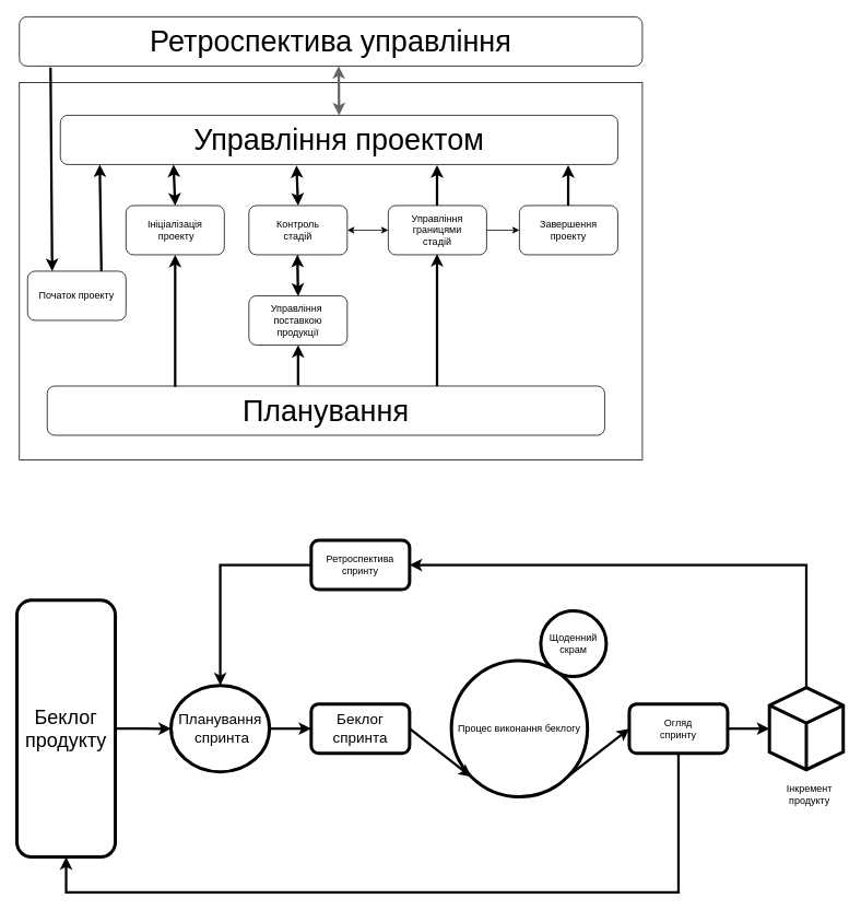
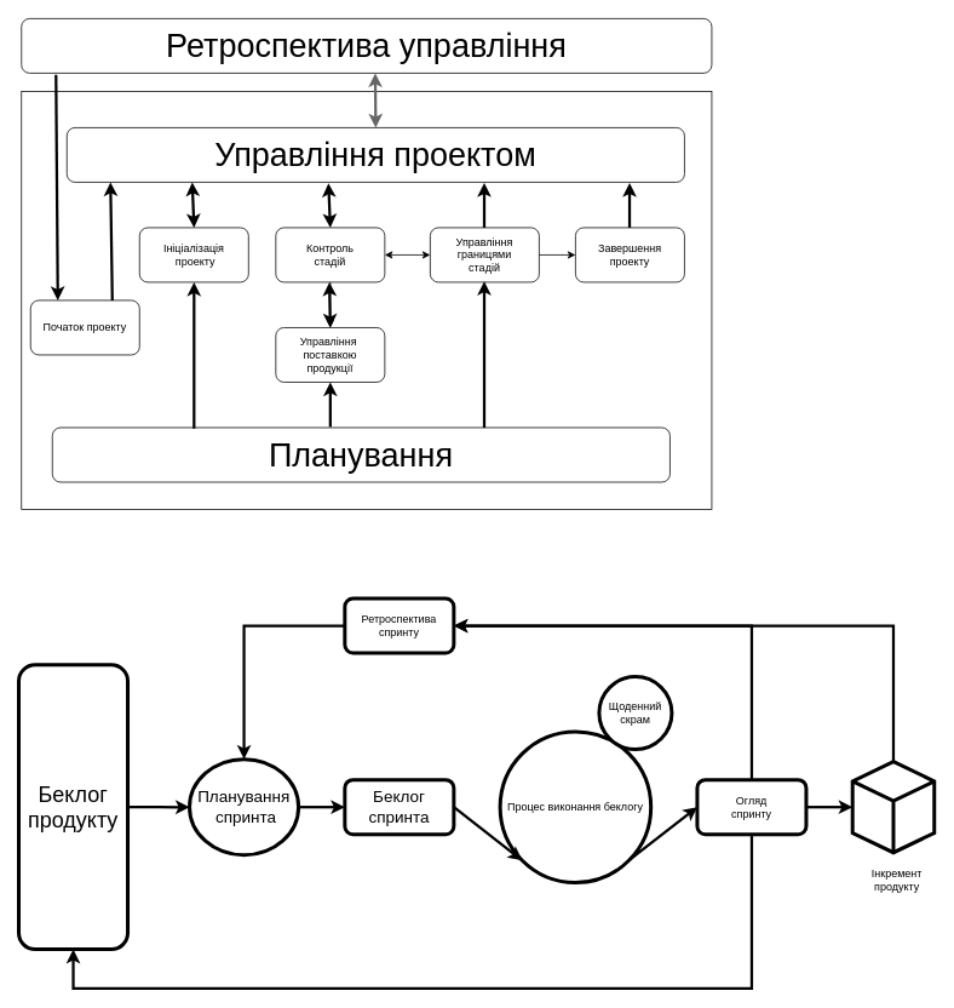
  <mxCell id="0" />
  <mxCell id="1" parent="0" />
  <mxCell id="2" value="&lt;font style=&quot;font-size: 36px&quot;&gt;Ретроспектива управління&lt;/font&gt;" style="rounded=1;whiteSpace=wrap;html=1;" parent="1" vertex="1"><mxGeometry x="23" y="20" width="760" height="60" as="geometry" /></mxCell>
  <mxCell id="3" value="" style="rounded=0;whiteSpace=wrap;html=1;" parent="1" vertex="1"><mxGeometry x="23" y="100" width="760" height="460" as="geometry" /></mxCell>
  <mxCell id="4" value="&lt;font style=&quot;font-size: 36px&quot;&gt;Управління проектом&lt;/font&gt;" style="rounded=1;whiteSpace=wrap;html=1;" parent="1" vertex="1"><mxGeometry x="73" y="140" width="680" height="60" as="geometry" /></mxCell>
  <mxCell id="5" value="Початок проекту" style="rounded=1;whiteSpace=wrap;html=1;" parent="1" vertex="1"><mxGeometry x="33" y="330" width="120" height="60" as="geometry" /></mxCell>
  <mxCell id="6" value="Ініціалізація&lt;br&gt;&amp;nbsp;проекту" style="rounded=1;whiteSpace=wrap;html=1;" parent="1" vertex="1"><mxGeometry x="153" y="250" width="120" height="60" as="geometry" /></mxCell>
  <mxCell id="7" value="" style="edgeStyle=orthogonalEdgeStyle;rounded=0;orthogonalLoop=1;jettySize=auto;html=1;startArrow=none;startFill=0;" parent="1" source="8" target="9" edge="1"><mxGeometry relative="1" as="geometry" /></mxCell>
  <mxCell id="8" value="Контроль&lt;br&gt;стадій" style="rounded=1;whiteSpace=wrap;html=1;" parent="1" vertex="1"><mxGeometry x="303" y="250" width="120" height="60" as="geometry" /></mxCell>
  <mxCell id="9" value="Управління&amp;nbsp;&lt;br&gt;поставкою&lt;br&gt;продукції" style="rounded=1;whiteSpace=wrap;html=1;" parent="1" vertex="1"><mxGeometry x="303" y="360" width="120" height="60" as="geometry" /></mxCell>
  <mxCell id="10" value="Управління границями &lt;br&gt;стадій" style="rounded=1;whiteSpace=wrap;html=1;" parent="1" vertex="1"><mxGeometry x="473" y="250" width="120" height="60" as="geometry" /></mxCell>
  <mxCell id="11" value="Завершення &lt;br&gt;проекту" style="rounded=1;whiteSpace=wrap;html=1;" parent="1" vertex="1"><mxGeometry x="633" y="250" width="120" height="60" as="geometry" /></mxCell>
  <mxCell id="12" value="" style="endArrow=classic;html=1;exitX=0.05;exitY=1.032;exitDx=0;exitDy=0;exitPerimeter=0;entryX=0.25;entryY=0;entryDx=0;entryDy=0;strokeWidth=3;" parent="1" source="2" target="5" edge="1"><mxGeometry width="50" height="50" relative="1" as="geometry"><mxPoint x="373" y="310" as="sourcePoint" /><mxPoint x="423" y="260" as="targetPoint" /></mxGeometry></mxCell>
  <mxCell id="13" value="" style="endArrow=classic;html=1;exitX=0.75;exitY=0;exitDx=0;exitDy=0;strokeWidth=3;" parent="1" source="5" edge="1"><mxGeometry width="50" height="50" relative="1" as="geometry"><mxPoint x="373" y="310" as="sourcePoint" /><mxPoint x="121" y="200" as="targetPoint" /></mxGeometry></mxCell>
  <mxCell id="14" value="" style="endArrow=classic;startArrow=classic;html=1;exitX=0.5;exitY=0;exitDx=0;exitDy=0;strokeWidth=3;" parent="1" source="6" edge="1"><mxGeometry width="50" height="50" relative="1" as="geometry"><mxPoint x="193" y="240" as="sourcePoint" /><mxPoint x="211" y="200" as="targetPoint" /></mxGeometry></mxCell>
  <mxCell id="15" value="&lt;font style=&quot;font-size: 36px&quot;&gt;Планування&lt;/font&gt;" style="rounded=1;whiteSpace=wrap;html=1;" parent="1" vertex="1"><mxGeometry x="57" y="470" width="680" height="60" as="geometry" /></mxCell>
  <mxCell id="16" value="" style="endArrow=classic;html=1;entryX=0.5;entryY=1;entryDx=0;entryDy=0;strokeWidth=3;" parent="1" target="6" edge="1"><mxGeometry width="50" height="50" relative="1" as="geometry"><mxPoint x="213" y="471" as="sourcePoint" /><mxPoint x="423" y="260" as="targetPoint" /></mxGeometry></mxCell>
  <mxCell id="17" value="" style="endArrow=classic;startArrow=classic;html=1;exitX=0.5;exitY=0;exitDx=0;exitDy=0;strokeWidth=3;" parent="1" source="8" edge="1"><mxGeometry width="50" height="50" relative="1" as="geometry"><mxPoint x="343" y="250" as="sourcePoint" /><mxPoint x="361" y="201" as="targetPoint" /></mxGeometry></mxCell>
  <mxCell id="18" value="" style="endArrow=classic;startArrow=classic;html=1;exitX=0.5;exitY=0;exitDx=0;exitDy=0;strokeWidth=3;" parent="1" source="9" edge="1"><mxGeometry width="50" height="50" relative="1" as="geometry"><mxPoint x="364" y="359" as="sourcePoint" /><mxPoint x="362" y="310" as="targetPoint" /></mxGeometry></mxCell>
  <mxCell id="19" value="" style="endArrow=classic;html=1;entryX=0.5;entryY=1;entryDx=0;entryDy=0;exitX=0.45;exitY=-0.014;exitDx=0;exitDy=0;exitPerimeter=0;strokeWidth=3;" parent="1" source="15" target="9" edge="1"><mxGeometry width="50" height="50" relative="1" as="geometry"><mxPoint x="343" y="470" as="sourcePoint" /><mxPoint x="393" y="420" as="targetPoint" /></mxGeometry></mxCell>
  <mxCell id="20" value="" style="endArrow=classic;startArrow=classic;html=1;exitX=0;exitY=0.5;exitDx=0;exitDy=0;entryX=1;entryY=0.5;entryDx=0;entryDy=0;" parent="1" source="10" target="8" edge="1"><mxGeometry width="50" height="50" relative="1" as="geometry"><mxPoint x="373" y="370" as="sourcePoint" /><mxPoint x="372" y="320" as="targetPoint" /></mxGeometry></mxCell>
  <mxCell id="21" value="" style="endArrow=classic;startArrow=none;html=1;exitX=1;exitY=0.5;exitDx=0;exitDy=0;entryX=0;entryY=0.5;entryDx=0;entryDy=0;startFill=0;" parent="1" source="10" target="11" edge="1"><mxGeometry width="50" height="50" relative="1" as="geometry"><mxPoint x="383" y="380" as="sourcePoint" /><mxPoint x="382" y="330" as="targetPoint" /></mxGeometry></mxCell>
  <mxCell id="22" value="" style="endArrow=classic;html=1;entryX=0.5;entryY=1;entryDx=0;entryDy=0;strokeWidth=3;" parent="1" edge="1"><mxGeometry width="50" height="50" relative="1" as="geometry"><mxPoint x="532.5" y="470" as="sourcePoint" /><mxPoint x="532.5" y="309" as="targetPoint" /></mxGeometry></mxCell>
  <mxCell id="23" value="" style="endArrow=classic;html=1;entryX=0.5;entryY=1;entryDx=0;entryDy=0;exitX=0.45;exitY=-0.014;exitDx=0;exitDy=0;exitPerimeter=0;strokeWidth=3;" parent="1" edge="1"><mxGeometry width="50" height="50" relative="1" as="geometry"><mxPoint x="532.5" y="250" as="sourcePoint" /><mxPoint x="532.5" y="200.84" as="targetPoint" /></mxGeometry></mxCell>
  <mxCell id="24" value="" style="endArrow=classic;html=1;entryX=0.5;entryY=1;entryDx=0;entryDy=0;exitX=0.45;exitY=-0.014;exitDx=0;exitDy=0;exitPerimeter=0;strokeWidth=3;" parent="1" edge="1"><mxGeometry width="50" height="50" relative="1" as="geometry"><mxPoint x="692.5" y="250" as="sourcePoint" /><mxPoint x="692.5" y="200.84" as="targetPoint" /></mxGeometry></mxCell>
  <mxCell id="25" value="" style="endArrow=classic;startArrow=classic;html=1;exitX=0.5;exitY=0;exitDx=0;exitDy=0;fillColor=#f5f5f5;strokeColor=#666666;strokeWidth=3;" parent="1" source="4" edge="1"><mxGeometry width="50" height="50" relative="1" as="geometry"><mxPoint x="413.5" y="130" as="sourcePoint" /><mxPoint x="412.5" y="80" as="targetPoint" /></mxGeometry></mxCell>
  <mxCell id="26" style="edgeStyle=orthogonalEdgeStyle;rounded=0;orthogonalLoop=1;jettySize=auto;html=1;exitX=1;exitY=0.5;exitDx=0;exitDy=0;startArrow=none;startFill=0;strokeWidth=3;" edge="1" parent="1" source="27" target="29"><mxGeometry relative="1" as="geometry" /></mxCell>
  <mxCell id="27" value="&lt;font style=&quot;font-size: 24px&quot;&gt;Беклог&lt;br&gt;продукту&lt;/font&gt;" style="rounded=1;whiteSpace=wrap;html=1;strokeWidth=4;" vertex="1" parent="1"><mxGeometry x="20" y="731" width="120" height="313" as="geometry" /></mxCell>
  <mxCell id="28" style="edgeStyle=orthogonalEdgeStyle;rounded=0;orthogonalLoop=1;jettySize=auto;html=1;exitX=1;exitY=0.5;exitDx=0;exitDy=0;entryX=0;entryY=0.5;entryDx=0;entryDy=0;startArrow=none;startFill=0;strokeWidth=3;" edge="1" parent="1" source="29" target="30"><mxGeometry relative="1" as="geometry" /></mxCell>
  <mxCell id="29" value="&lt;font style=&quot;font-size: 18px&quot;&gt;Планування&lt;br&gt;&amp;nbsp;спринта&lt;/font&gt;" style="ellipse;whiteSpace=wrap;html=1;strokeWidth=4;" vertex="1" parent="1"><mxGeometry x="208" y="834.75" width="120" height="105.5" as="geometry" /></mxCell>
  <mxCell id="30" value="&lt;font style=&quot;font-size: 18px&quot;&gt;Беклог&lt;br&gt;спринта&lt;/font&gt;" style="rounded=1;whiteSpace=wrap;html=1;strokeWidth=4;" vertex="1" parent="1"><mxGeometry x="379" y="857.5" width="120" height="60" as="geometry" /></mxCell>
  <mxCell id="31" value="Процес виконання беклогу" style="ellipse;whiteSpace=wrap;html=1;aspect=fixed;rounded=0;strokeWidth=4;" vertex="1" parent="1"><mxGeometry x="550" y="804.5" width="166" height="166" as="geometry" /></mxCell>
  <mxCell id="32" value="Щоденний&lt;br&gt;скрам" style="ellipse;whiteSpace=wrap;html=1;aspect=fixed;rounded=0;strokeWidth=4;" vertex="1" parent="1"><mxGeometry x="659" y="744" width="80" height="80" as="geometry" /></mxCell>
  <mxCell id="33" value="" style="endArrow=classic;html=1;strokeWidth=3;entryX=0;entryY=1;entryDx=0;entryDy=0;exitX=1;exitY=0.5;exitDx=0;exitDy=0;" edge="1" parent="1" source="30" target="31"><mxGeometry width="50" height="50" relative="1" as="geometry"><mxPoint x="445" y="821" as="sourcePoint" /><mxPoint x="495" y="771" as="targetPoint" /></mxGeometry></mxCell>
  <mxCell id="34" value="" style="edgeStyle=orthogonalEdgeStyle;rounded=0;orthogonalLoop=1;jettySize=auto;html=1;startArrow=none;startFill=0;strokeWidth=3;" edge="1" parent="1" source="37" target="40"><mxGeometry relative="1" as="geometry" /></mxCell>
  <mxCell id="35" style="edgeStyle=orthogonalEdgeStyle;rounded=0;orthogonalLoop=1;jettySize=auto;html=1;exitX=0.5;exitY=1;exitDx=0;exitDy=0;entryX=0.5;entryY=1;entryDx=0;entryDy=0;startArrow=none;startFill=0;strokeWidth=3;" edge="1" parent="1" source="37" target="27"><mxGeometry relative="1" as="geometry"><Array as="points"><mxPoint x="827" y="1087" /><mxPoint x="80" y="1087" /></Array></mxGeometry></mxCell>
+ <mxCell id="36" style="edgeStyle=orthogonalEdgeStyle;rounded=0;orthogonalLoop=1;jettySize=auto;html=1;exitX=0.5;exitY=0;exitDx=0;exitDy=0;entryX=1;entryY=0.5;entryDx=0;entryDy=0;startArrow=none;startFill=0;strokeWidth=3;" edge="1" parent="1" source="37" target="43"><mxGeometry relative="1" as="geometry" /></mxCell>
  <mxCell id="37" value="Огляд&lt;br&gt;спринту" style="rounded=1;whiteSpace=wrap;html=1;strokeWidth=4;" vertex="1" parent="1"><mxGeometry x="767" y="857.5" width="120" height="60" as="geometry" /></mxCell>
  <mxCell id="38" value="" style="endArrow=classic;html=1;strokeWidth=3;exitX=1;exitY=1;exitDx=0;exitDy=0;entryX=0;entryY=0.5;entryDx=0;entryDy=0;" edge="1" parent="1" source="31" target="37"><mxGeometry width="50" height="50" relative="1" as="geometry"><mxPoint x="698" y="1010" as="sourcePoint" /><mxPoint x="748" y="960" as="targetPoint" /></mxGeometry></mxCell>
  <mxCell id="39" style="edgeStyle=orthogonalEdgeStyle;rounded=0;orthogonalLoop=1;jettySize=auto;html=1;exitX=0.5;exitY=0;exitDx=0;exitDy=0;exitPerimeter=0;startArrow=none;startFill=0;strokeWidth=3;entryX=1;entryY=0.5;entryDx=0;entryDy=0;" edge="1" parent="1" source="40" target="43"><mxGeometry relative="1" as="geometry"><mxPoint x="969.554" y="628.276" as="targetPoint" /></mxGeometry></mxCell>
  <mxCell id="40" value="" style="html=1;whiteSpace=wrap;shape=isoCube2;backgroundOutline=1;isoAngle=15;rounded=0;strokeWidth=4;" vertex="1" parent="1"><mxGeometry x="938" y="837.5" width="90" height="100" as="geometry" /></mxCell>
  <mxCell id="41" value="Інкремент продукту" style="text;html=1;strokeColor=none;fillColor=none;align=center;verticalAlign=middle;whiteSpace=wrap;rounded=0;" vertex="1" parent="1"><mxGeometry x="967" y="958" width="40" height="20" as="geometry" /></mxCell>
  <mxCell id="42" style="edgeStyle=orthogonalEdgeStyle;rounded=0;orthogonalLoop=1;jettySize=auto;html=1;exitX=0;exitY=0.5;exitDx=0;exitDy=0;startArrow=none;startFill=0;strokeWidth=3;" edge="1" parent="1" source="43" target="29"><mxGeometry relative="1" as="geometry" /></mxCell>
  <mxCell id="43" value="Ретроспектива&lt;br&gt;спринту" style="rounded=1;whiteSpace=wrap;html=1;strokeWidth=4;" vertex="1" parent="1"><mxGeometry x="379" y="658" width="120" height="60" as="geometry" /></mxCell>
